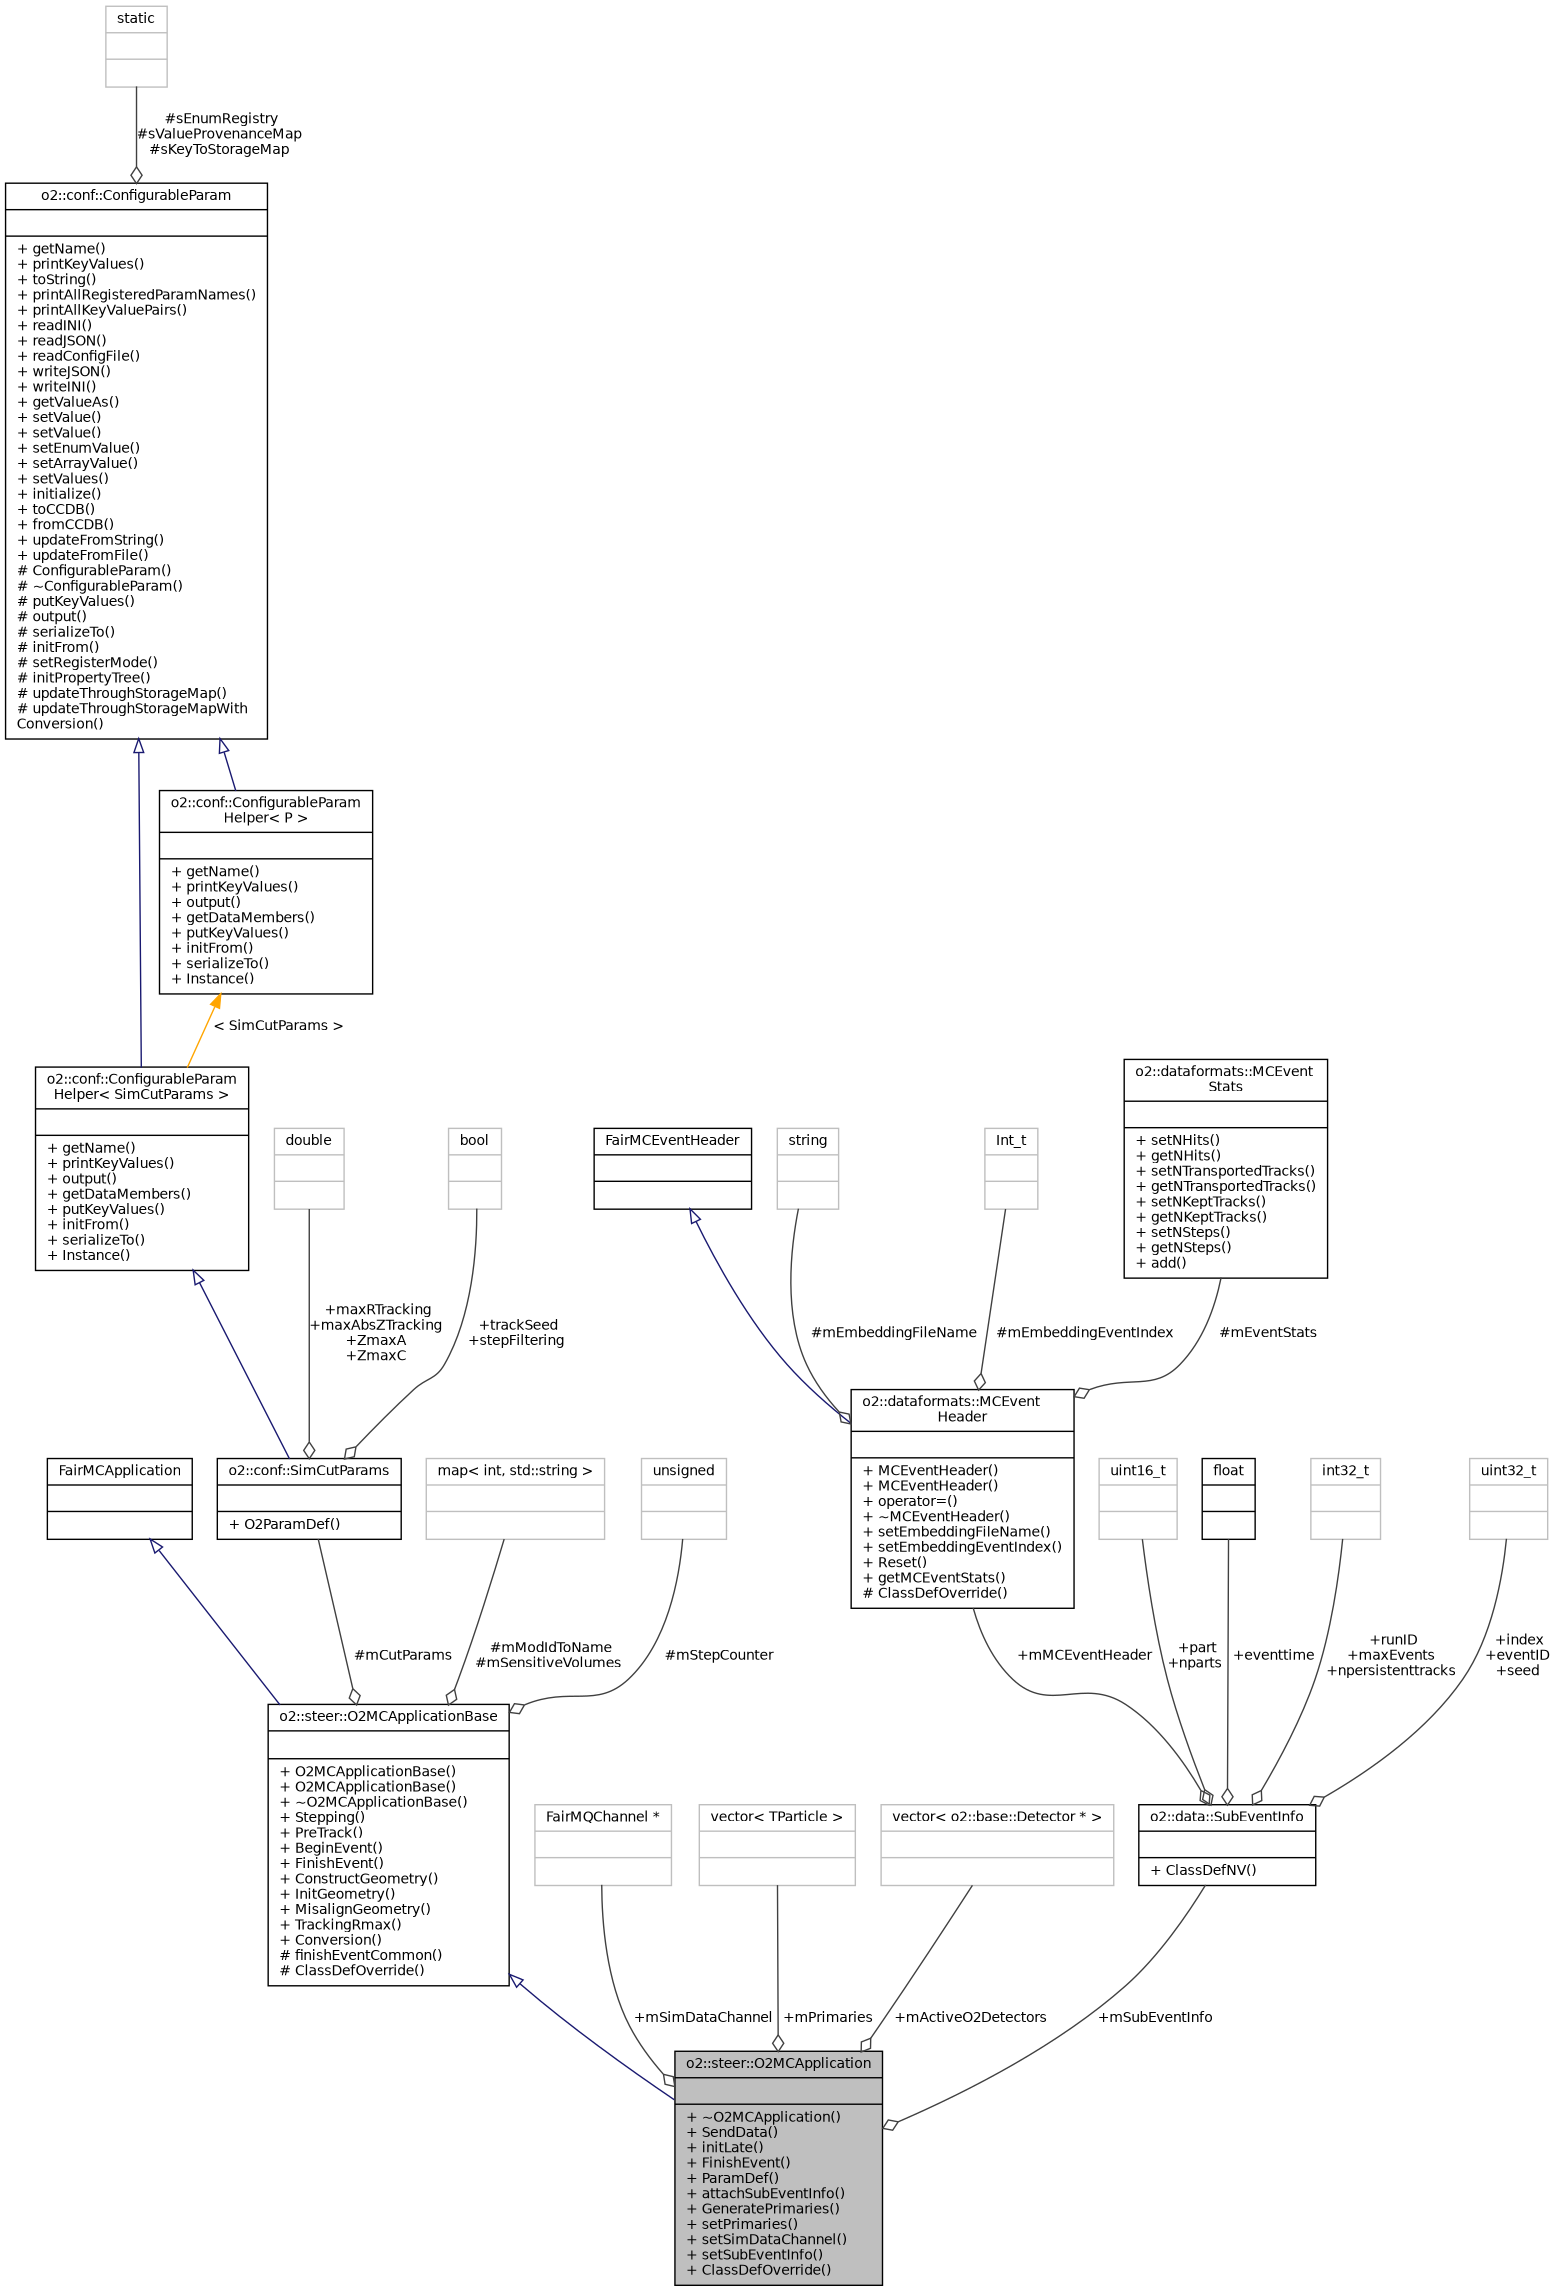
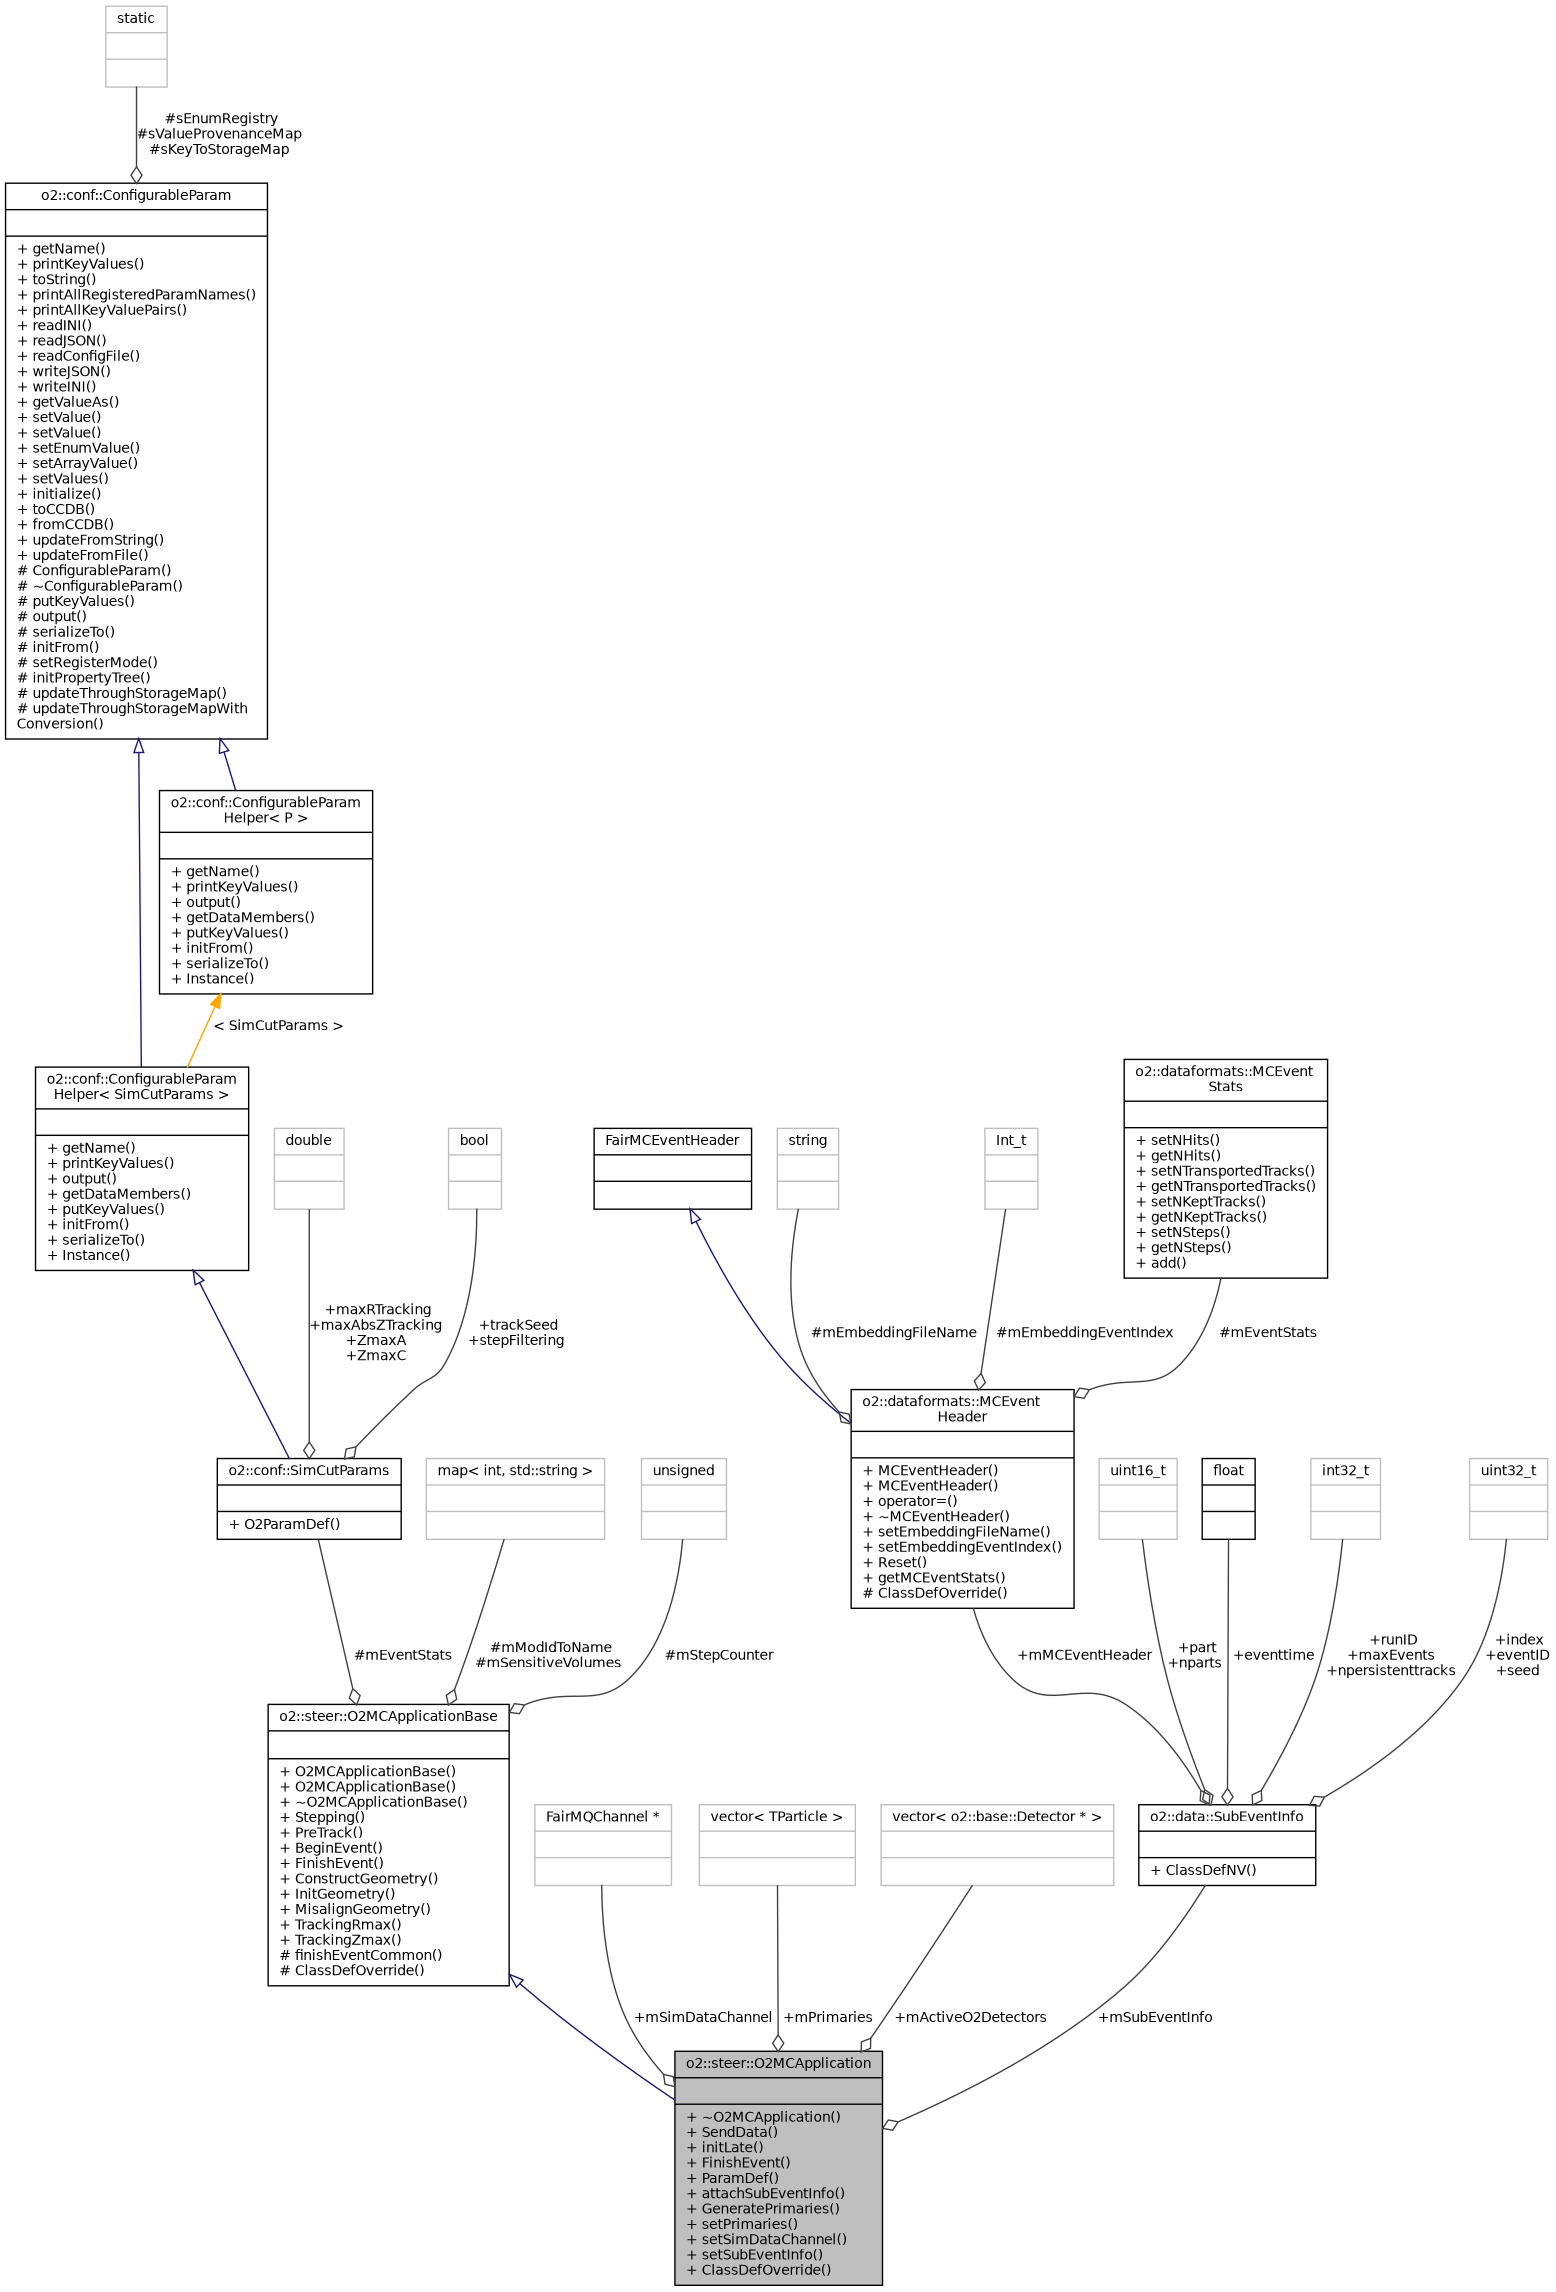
  digraph {
    node [color=grey75 fontname=Helvetica fontsize=10 shape=record]
    edge [color=grey25 fontname=Helvetica fontsize=10 labelfontname=Helvetica labelfontsize=10 style=solid arrowhead=odiamond]
    n1 [color=black fillcolor=grey75 fontcolor=black height=0.2 label="{o2::steer::O2MCApplication\n||+ ~O2MCApplication()\l+ SendData()\l+ initLate()\l+ FinishEvent()\l+ ParamDef()\l+ attachSubEventInfo()\l+ GeneratePrimaries()\l+ setPrimaries()\l+ setSimDataChannel()\l+ setSubEventInfo()\l+ ClassDefOverride()\l}" style=filled width=0.4]
-   n2 [color=black height=0.2 label="{o2::steer::O2MCApplicationBase\n||+ O2MCApplicationBase()\l+ O2MCApplicationBase()\l+ ~O2MCApplicationBase()\l+ Stepping()\l+ PreTrack()\l+ BeginEvent()\l+ FinishEvent()\l+ ConstructGeometry()\l+ InitGeometry()\l+ MisalignGeometry()\l+ TrackingRmax()\l+ Conversion()\l# finishEventCommon()\l# ClassDefOverride()\l}" width=0.4]
-   n3 [color=black height=0.2 label="{FairMCApplication\n||}" width=0.4]
+   n2 [color=black height=0.2 label="{o2::steer::O2MCApplicationBase\n||+ O2MCApplicationBase()\l+ O2MCApplicationBase()\l+ ~O2MCApplicationBase()\l+ Stepping()\l+ PreTrack()\l+ BeginEvent()\l+ FinishEvent()\l+ ConstructGeometry()\l+ InitGeometry()\l+ MisalignGeometry()\l+ TrackingRmax()\l+ TrackingZmax()\l# finishEventCommon()\l# ClassDefOverride()\l}" width=0.4]
    n4 [color=black height=0.2 label="{o2::conf::SimCutParams\n||+ O2ParamDef()\l}" width=0.4]
    n5 [color=black height=0.2 label="{o2::conf::ConfigurableParam\lHelper\< SimCutParams \>\n||+ getName()\l+ printKeyValues()\l+ output()\l+ getDataMembers()\l+ putKeyValues()\l+ initFrom()\l+ serializeTo()\l+ Instance()\l}" width=0.4]
    n6 [color=black height=0.2 label="{o2::conf::ConfigurableParam\n||+ getName()\l+ printKeyValues()\l+ toString()\l+ printAllRegisteredParamNames()\l+ printAllKeyValuePairs()\l+ readINI()\l+ readJSON()\l+ readConfigFile()\l+ writeJSON()\l+ writeINI()\l+ getValueAs()\l+ setValue()\l+ setValue()\l+ setEnumValue()\l+ setArrayValue()\l+ setValues()\l+ initialize()\l+ toCCDB()\l+ fromCCDB()\l+ updateFromString()\l+ updateFromFile()\l# ConfigurableParam()\l# ~ConfigurableParam()\l# putKeyValues()\l# output()\l# serializeTo()\l# initFrom()\l# setRegisterMode()\l# initPropertyTree()\l# updateThroughStorageMap()\l# updateThroughStorageMapWith\lConversion()\l}" width=0.4]
    n7 [color=black height=0.2 label="{o2::conf::ConfigurableParam\lHelper\< P \>\n||+ getName()\l+ printKeyValues()\l+ output()\l+ getDataMembers()\l+ putKeyValues()\l+ initFrom()\l+ serializeTo()\l+ Instance()\l}" width=0.4]
    n8 [height=0.2 label="{static\n||}" width=0.4]
    n9 [height=0.2 label="{double\n||}" width=0.4]
    n10 [height=0.2 label="{bool\n||}" width=0.4]
    n11 [height=0.2 label="{map\< int, std::string \>\n||}" width=0.4]
    n12 [height=0.2 label="{unsigned\n||}" width=0.4]
    n13 [height=0.2 label="{FairMQChannel *\n||}" width=0.4]
    n14 [height=0.2 label="{vector\< TParticle \>\n||}" width=0.4]
    n15 [height=0.2 label="{vector\< o2::base::Detector * \>\n||}" width=0.4]
    n16 [color=black height=0.2 label="{o2::data::SubEventInfo\n||+ ClassDefNV()\l}" width=0.4]
    n17 [color=black height=0.2 label="{o2::dataformats::MCEvent\lHeader\n||+ MCEventHeader()\l+ MCEventHeader()\l+ operator=()\l+ ~MCEventHeader()\l+ setEmbeddingFileName()\l+ setEmbeddingEventIndex()\l+ Reset()\l+ getMCEventStats()\l# ClassDefOverride()\l}" width=0.4]
    n18 [color=black height=0.2 label="{FairMCEventHeader\n||}" width=0.4]
    n19 [height=0.2 label="{string\n||}" width=0.4]
    n20 [height=0.2 label="{Int_t\n||}" width=0.4]
    n21 [color=black height=0.2 label="{o2::dataformats::MCEvent\lStats\n||+ setNHits()\l+ getNHits()\l+ setNTransportedTracks()\l+ getNTransportedTracks()\l+ setNKeptTracks()\l+ getNKeptTracks()\l+ setNSteps()\l+ getNSteps()\l+ add()\l}" width=0.4]
    n22 [height=0.2 label="{uint16_t\n||}" width=0.4]
    n23 [color=black height=0.2 label="{float\n||}" width=0.4]
    n24 [height=0.2 label="{int32_t\n||}" width=0.4]
    n25 [height=0.2 label="{uint32_t\n||}" width=0.4]
    n2 -> n1 [arrowtail=onormal color=midnightblue dir=back arrowhead=""]
-   n3 -> n2 [arrowtail=onormal color=midnightblue dir=back arrowhead=""]
-   n4 -> n2 [label=" #mCutParams"]
+   n4 -> n2 [label=" #mEventStats"]
    n5 -> n4 [arrowtail=onormal color=midnightblue dir=back arrowhead=""]
    n6 -> n5 [arrowtail=onormal color=midnightblue dir=back arrowhead=""]
    n6 -> n7 [arrowtail=onormal color=midnightblue dir=back arrowhead=""]
    n7 -> n5 [color=orange dir=back label=" \< SimCutParams \>" arrowhead=""]
    n8 -> n6 [label=" #sEnumRegistry\n#sValueProvenanceMap\n#sKeyToStorageMap"]
    n9 -> n4 [label=" +maxRTracking\n+maxAbsZTracking\n+ZmaxA\n+ZmaxC"]
    n10 -> n4 [label=" +trackSeed\n+stepFiltering"]
    n11 -> n2 [label=" #mModIdToName\n#mSensitiveVolumes"]
    n12 -> n2 [label=" #mStepCounter"]
    n13 -> n1 [label=" +mSimDataChannel"]
    n14 -> n1 [label=" +mPrimaries"]
    n15 -> n1 [label=" +mActiveO2Detectors"]
    n16 -> n1 [label=" +mSubEventInfo"]
    n17 -> n16 [label=" +mMCEventHeader"]
    n18 -> n17 [arrowtail=onormal color=midnightblue dir=back arrowhead=""]
    n19 -> n17 [label=" #mEmbeddingFileName"]
    n20 -> n17 [label=" #mEmbeddingEventIndex"]
    n21 -> n17 [label=" #mEventStats"]
    n22 -> n16 [label=" +part\n+nparts"]
    n23 -> n16 [label=" +eventtime"]
    n24 -> n16 [label=" +runID\n+maxEvents\n+npersistenttracks"]
    n25 -> n16 [label=" +index\n+eventID\n+seed"]
  }
